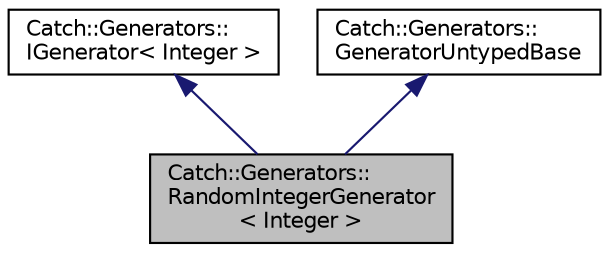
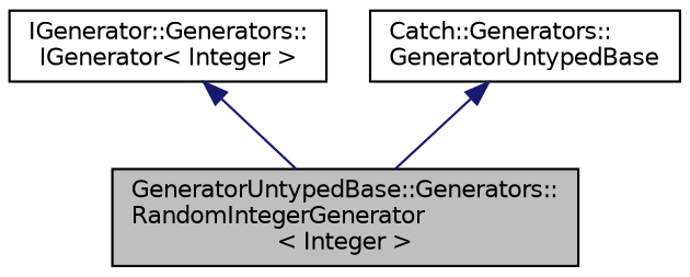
  digraph {
    node [color=black fillcolor=white fontname=Helvetica fontsize=10 shape=record style=filled]
    edge [color=midnightblue dir=back fontname=Helvetica fontsize=10 labelfontname=Helvetica labelfontsize=10 style=solid]
-   n1 [fillcolor=grey75 fontcolor=black height=0.2 label="Catch::Generators::\lRandomIntegerGenerator\l\< Integer \>" width=0.4]
-   n2 [height=0.2 label="Catch::Generators::\lIGenerator\< Integer \>" width=0.4]
+   n1 [fillcolor=grey75 fontcolor=black height=0.2 label="GeneratorUntypedBase::Generators::\lRandomIntegerGenerator\l\< Integer \>" width=0.4]
+   n2 [height=0.2 label="IGenerator::Generators::\lIGenerator\< Integer \>" width=0.4]
    n3 [height=0.2 label="Catch::Generators::\lGeneratorUntypedBase" width=0.4]
    n2 -> n1
    n3 -> n1
  }
